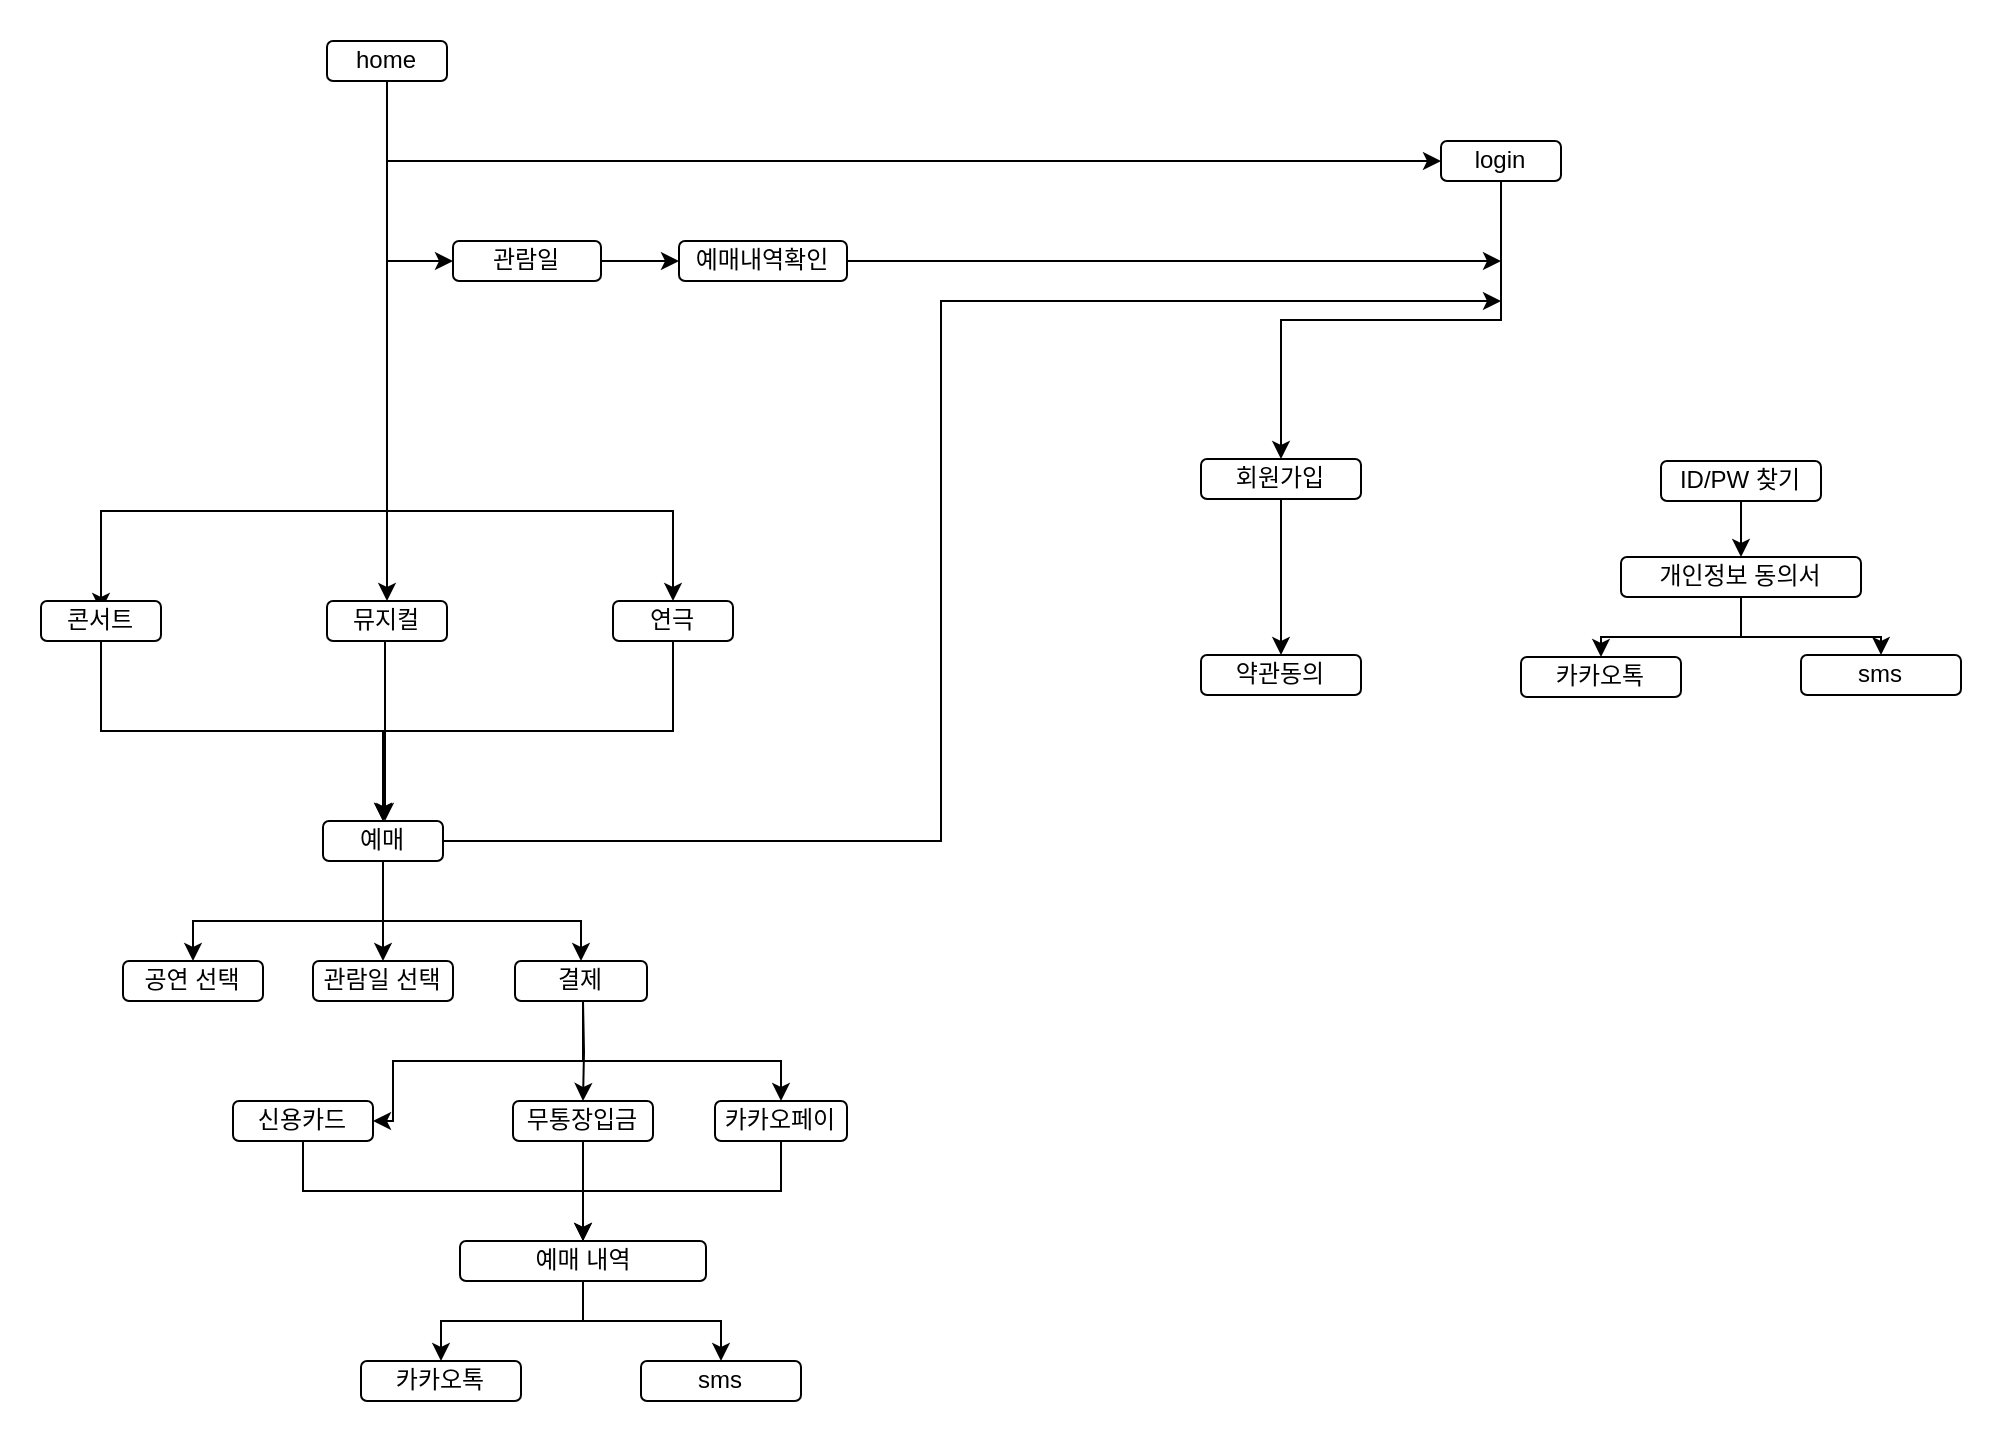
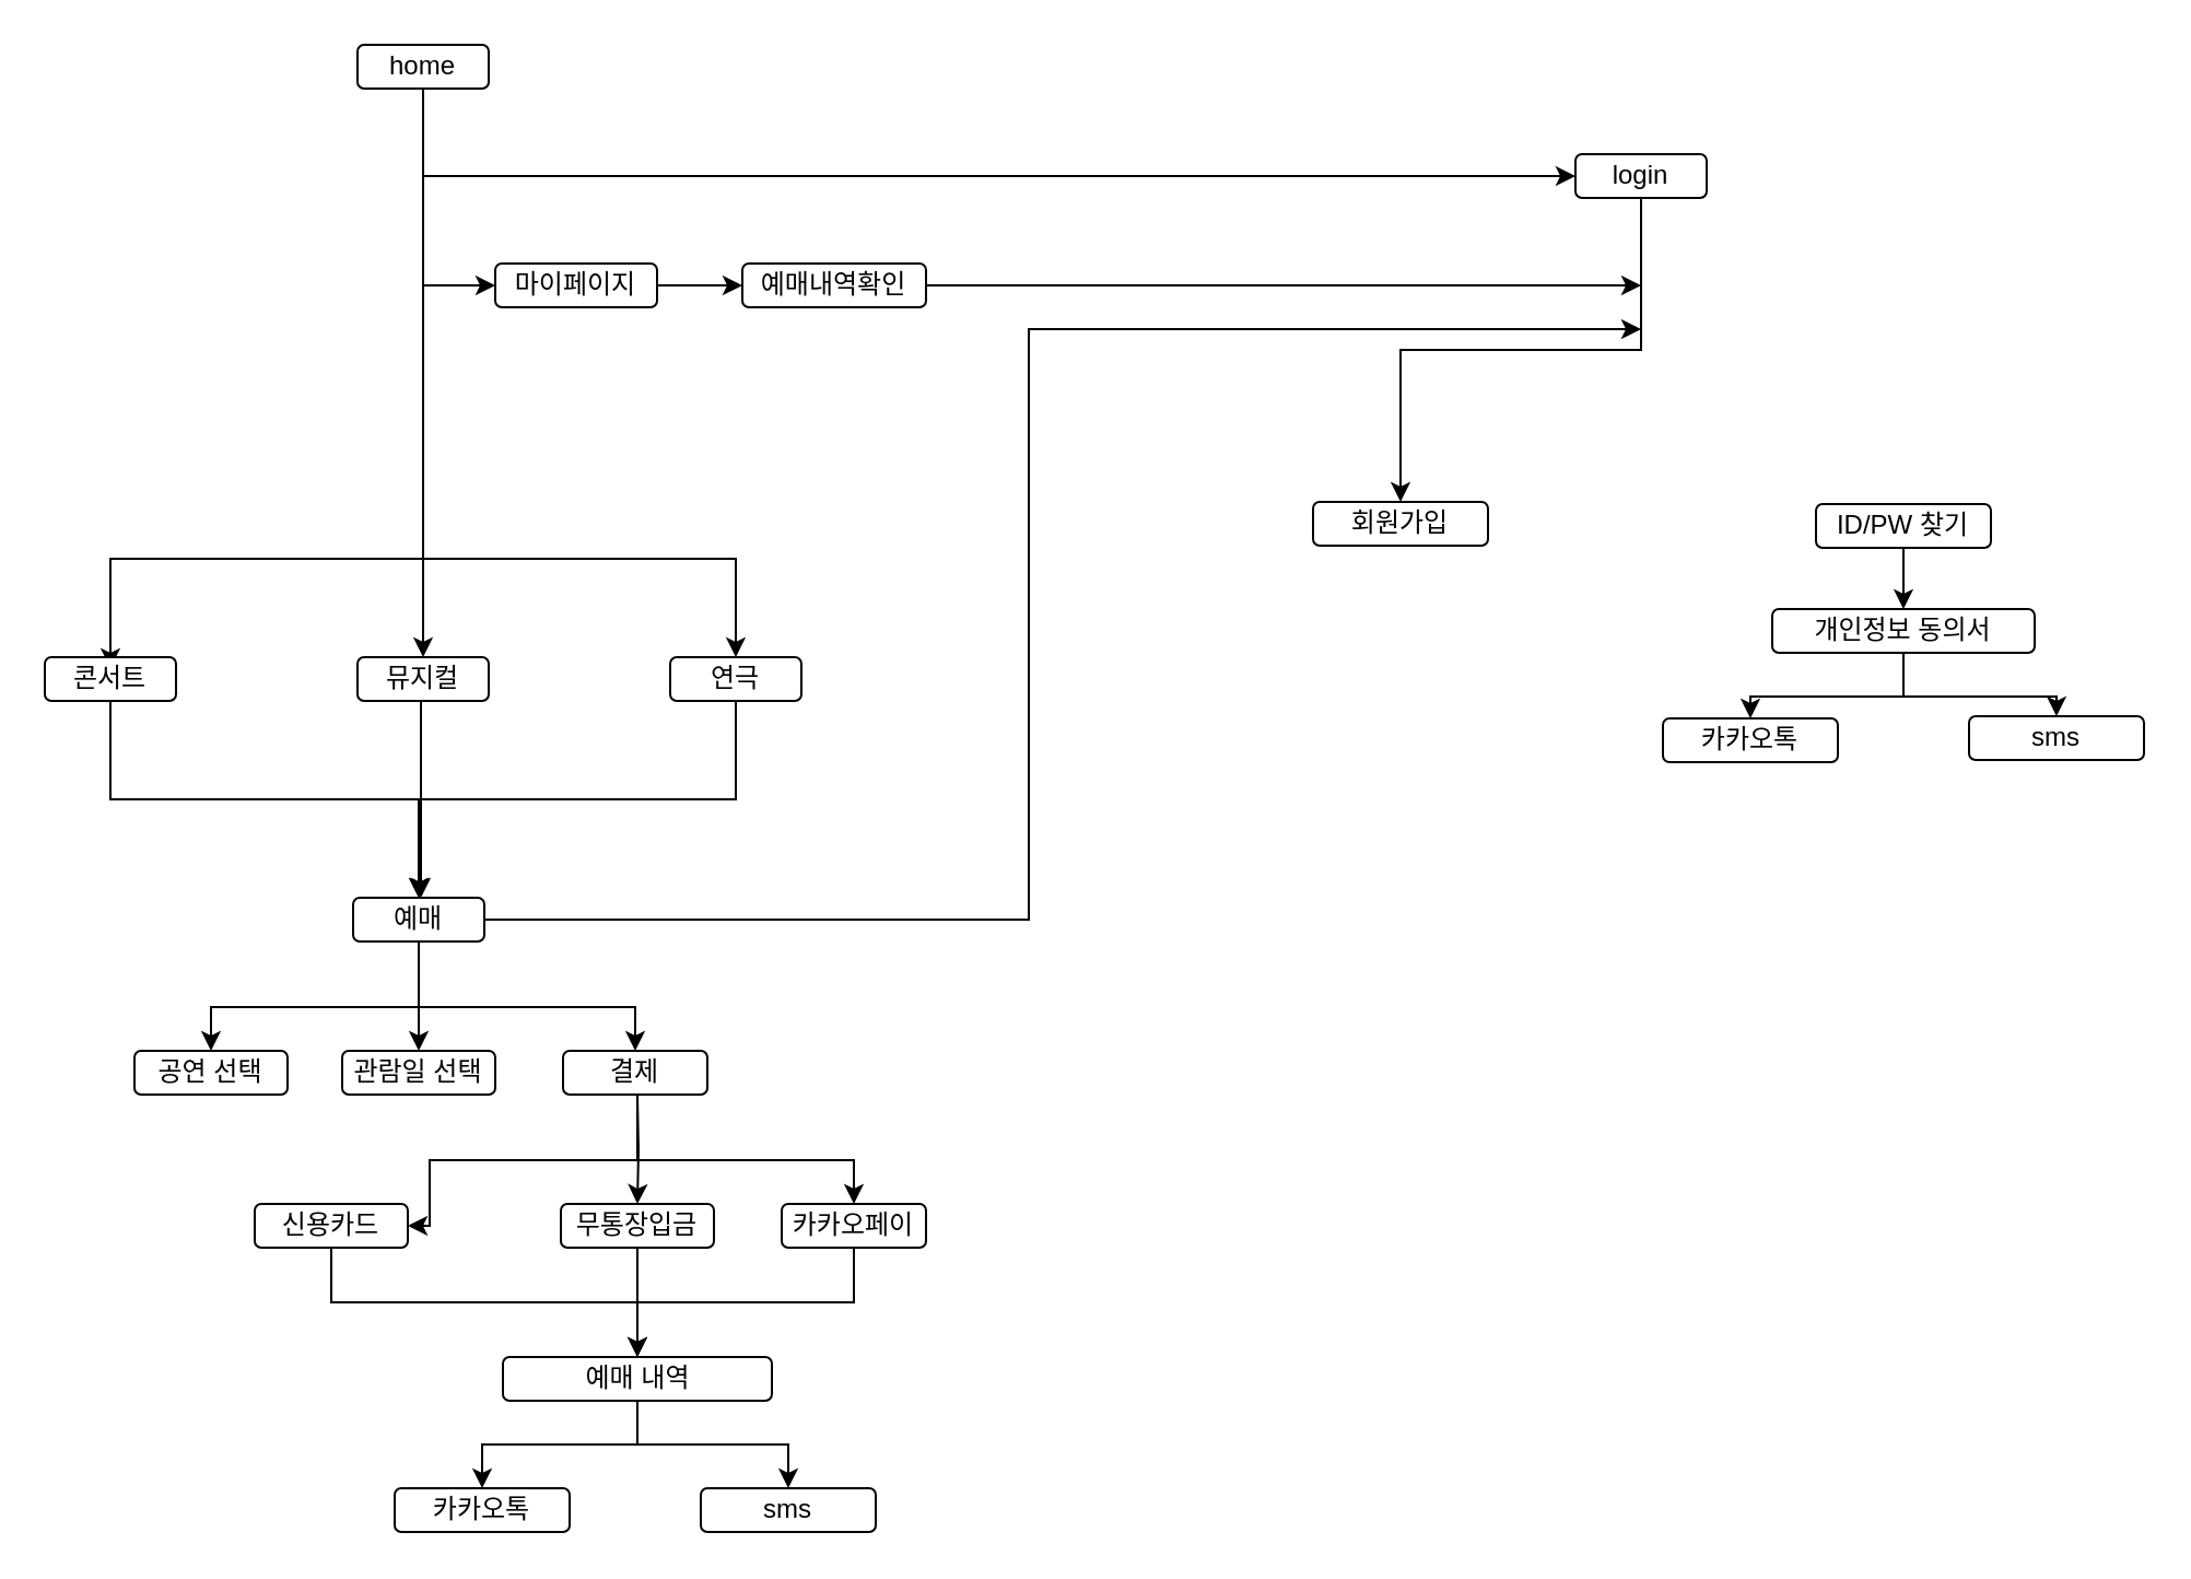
  <mxCell id="0" />
  <mxCell id="1" parent="0" />
  <mxCell id="2" style="edgeStyle=orthogonalEdgeStyle;rounded=0;orthogonalLoop=1;jettySize=auto;html=1;exitX=0.5;exitY=1;exitDx=0;exitDy=0;entryX=0;entryY=0.5;entryDx=0;entryDy=0;" parent="1" source="7" target="9" edge="1"><mxGeometry relative="1" as="geometry" /></mxCell>
  <mxCell id="3" style="edgeStyle=orthogonalEdgeStyle;rounded=0;orthogonalLoop=1;jettySize=auto;html=1;exitX=0.5;exitY=1;exitDx=0;exitDy=0;entryX=0.5;entryY=0;entryDx=0;entryDy=0;" parent="1" source="7" target="17" edge="1"><mxGeometry relative="1" as="geometry" /></mxCell>
  <mxCell id="4" style="edgeStyle=orthogonalEdgeStyle;rounded=0;orthogonalLoop=1;jettySize=auto;html=1;exitX=0.5;exitY=1;exitDx=0;exitDy=0;" parent="1" edge="1"><mxGeometry relative="1" as="geometry"><Array as="points"><mxPoint x="193" y="255" /><mxPoint x="50" y="255" /></Array><mxPoint x="193" y="45" as="sourcePoint" /><mxPoint x="50" y="305" as="targetPoint" /></mxGeometry></mxCell>
  <mxCell id="5" style="edgeStyle=orthogonalEdgeStyle;rounded=0;orthogonalLoop=1;jettySize=auto;html=1;" parent="1" edge="1"><mxGeometry relative="1" as="geometry"><mxPoint x="193" y="110" as="sourcePoint" /><mxPoint x="336" y="300" as="targetPoint" /><Array as="points"><mxPoint x="193" y="255" /><mxPoint x="336" y="255" /></Array></mxGeometry></mxCell>
  <mxCell id="6" style="edgeStyle=orthogonalEdgeStyle;rounded=0;orthogonalLoop=1;jettySize=auto;html=1;exitX=0.5;exitY=1;exitDx=0;exitDy=0;entryX=0;entryY=0.5;entryDx=0;entryDy=0;" edge="1" parent="1" source="7" target="49"><mxGeometry relative="1" as="geometry" /></mxCell>
  <mxCell id="7" value="home" style="rounded=1;whiteSpace=wrap;html=1;" parent="1" vertex="1"><mxGeometry x="163" y="20" width="60" height="20" as="geometry" /></mxCell>
  <mxCell id="8" style="edgeStyle=orthogonalEdgeStyle;rounded=0;orthogonalLoop=1;jettySize=auto;html=1;exitX=0.5;exitY=1;exitDx=0;exitDy=0;entryX=0.5;entryY=0;entryDx=0;entryDy=0;" edge="1" parent="1" source="9" target="11"><mxGeometry relative="1" as="geometry" /></mxCell>
  <mxCell id="9" value="login" style="rounded=1;whiteSpace=wrap;html=1;" parent="1" vertex="1"><mxGeometry x="720" y="70" width="60" height="20" as="geometry" /></mxCell>
- <mxCell id="10" style="edgeStyle=orthogonalEdgeStyle;rounded=0;orthogonalLoop=1;jettySize=auto;html=1;exitX=0.5;exitY=1;exitDx=0;exitDy=0;entryX=0.5;entryY=0;entryDx=0;entryDy=0;" edge="1" parent="1" source="11" target="29"><mxGeometry relative="1" as="geometry" /></mxCell>
  <mxCell id="11" value="회원가입" style="rounded=1;whiteSpace=wrap;html=1;" parent="1" vertex="1"><mxGeometry x="600" y="229" width="80" height="20" as="geometry" /></mxCell>
  <mxCell id="12" style="edgeStyle=orthogonalEdgeStyle;rounded=0;orthogonalLoop=1;jettySize=auto;html=1;exitX=0.5;exitY=1;exitDx=0;exitDy=0;entryX=0.5;entryY=0;entryDx=0;entryDy=0;" edge="1" parent="1" source="13" target="41"><mxGeometry relative="1" as="geometry" /></mxCell>
  <mxCell id="13" value="ID/PW 찾기" style="rounded=1;whiteSpace=wrap;html=1;" parent="1" vertex="1"><mxGeometry x="830" y="230" width="80" height="20" as="geometry" /></mxCell>
  <mxCell id="14" style="edgeStyle=orthogonalEdgeStyle;rounded=0;orthogonalLoop=1;jettySize=auto;html=1;exitX=0.5;exitY=1;exitDx=0;exitDy=0;" edge="1" parent="1" source="15" target="35"><mxGeometry relative="1" as="geometry" /></mxCell>
  <mxCell id="15" value="콘서트" style="rounded=1;whiteSpace=wrap;html=1;" parent="1" vertex="1"><mxGeometry x="20" y="300" width="60" height="20" as="geometry" /></mxCell>
  <mxCell id="16" style="edgeStyle=orthogonalEdgeStyle;rounded=0;orthogonalLoop=1;jettySize=auto;html=1;exitX=0.5;exitY=1;exitDx=0;exitDy=0;" edge="1" parent="1"><mxGeometry relative="1" as="geometry"><mxPoint x="192" y="410" as="targetPoint" /><mxPoint x="192" y="320" as="sourcePoint" /></mxGeometry></mxCell>
  <mxCell id="17" value="뮤지컬" style="rounded=1;whiteSpace=wrap;html=1;" parent="1" vertex="1"><mxGeometry x="163" y="300" width="60" height="20" as="geometry" /></mxCell>
  <mxCell id="18" style="edgeStyle=orthogonalEdgeStyle;rounded=0;orthogonalLoop=1;jettySize=auto;html=1;exitX=0.5;exitY=1;exitDx=0;exitDy=0;entryX=0.5;entryY=0;entryDx=0;entryDy=0;" edge="1" parent="1" source="19" target="35"><mxGeometry relative="1" as="geometry" /></mxCell>
  <mxCell id="19" value="연극" style="rounded=1;whiteSpace=wrap;html=1;" parent="1" vertex="1"><mxGeometry x="306" y="300" width="60" height="20" as="geometry" /></mxCell>
  <mxCell id="20" style="edgeStyle=orthogonalEdgeStyle;rounded=0;orthogonalLoop=1;jettySize=auto;html=1;exitX=0.5;exitY=1;exitDx=0;exitDy=0;" parent="1" target="24" edge="1"><mxGeometry relative="1" as="geometry"><Array as="points"><mxPoint x="291" y="530" /><mxPoint x="196" y="530" /></Array><mxPoint x="291" y="500" as="sourcePoint" /></mxGeometry></mxCell>
  <mxCell id="21" style="edgeStyle=orthogonalEdgeStyle;rounded=0;orthogonalLoop=1;jettySize=auto;html=1;exitX=0.5;exitY=1;exitDx=0;exitDy=0;entryX=0.5;entryY=0;entryDx=0;entryDy=0;" parent="1" target="28" edge="1"><mxGeometry relative="1" as="geometry"><Array as="points"><mxPoint x="291" y="530" /><mxPoint x="390" y="530" /></Array><mxPoint x="291" y="500" as="sourcePoint" /></mxGeometry></mxCell>
  <mxCell id="22" style="edgeStyle=orthogonalEdgeStyle;rounded=0;orthogonalLoop=1;jettySize=auto;html=1;exitX=0.5;exitY=1;exitDx=0;exitDy=0;" parent="1" target="26" edge="1"><mxGeometry relative="1" as="geometry"><mxPoint x="291" y="500" as="sourcePoint" /></mxGeometry></mxCell>
  <mxCell id="23" style="edgeStyle=orthogonalEdgeStyle;rounded=0;orthogonalLoop=1;jettySize=auto;html=1;exitX=0.5;exitY=1;exitDx=0;exitDy=0;entryX=0.5;entryY=0;entryDx=0;entryDy=0;" edge="1" parent="1" source="24" target="45"><mxGeometry relative="1" as="geometry" /></mxCell>
  <mxCell id="24" value="신용카드" style="rounded=1;whiteSpace=wrap;html=1;" parent="1" vertex="1"><mxGeometry x="116" y="550" width="70" height="20" as="geometry" /></mxCell>
  <mxCell id="25" style="edgeStyle=orthogonalEdgeStyle;rounded=0;orthogonalLoop=1;jettySize=auto;html=1;exitX=0.5;exitY=1;exitDx=0;exitDy=0;entryX=0.5;entryY=0;entryDx=0;entryDy=0;" edge="1" parent="1" source="26" target="45"><mxGeometry relative="1" as="geometry" /></mxCell>
  <mxCell id="26" value="무통장입금" style="rounded=1;whiteSpace=wrap;html=1;" parent="1" vertex="1"><mxGeometry x="256" y="550" width="70" height="20" as="geometry" /></mxCell>
  <mxCell id="27" style="edgeStyle=orthogonalEdgeStyle;rounded=0;orthogonalLoop=1;jettySize=auto;html=1;exitX=0.5;exitY=1;exitDx=0;exitDy=0;entryX=0.5;entryY=0;entryDx=0;entryDy=0;endArrow=none;" edge="1" parent="1" source="28" target="45"><mxGeometry relative="1" as="geometry" /></mxCell>
  <mxCell id="28" value="카카오페이" style="rounded=1;whiteSpace=wrap;html=1;" parent="1" vertex="1"><mxGeometry x="357" y="550" width="66" height="20" as="geometry" /></mxCell>
- <mxCell id="29" value="약관동의" style="rounded=1;whiteSpace=wrap;html=1;" parent="1" vertex="1"><mxGeometry x="600" y="327" width="80" height="20" as="geometry" /></mxCell>
  <mxCell id="30" value="카카오톡" style="rounded=1;whiteSpace=wrap;html=1;" vertex="1" parent="1"><mxGeometry x="760" y="328" width="80" height="20" as="geometry" /></mxCell>
  <mxCell id="31" value="sms" style="rounded=1;whiteSpace=wrap;html=1;" vertex="1" parent="1"><mxGeometry x="900" y="327" width="80" height="20" as="geometry" /></mxCell>
  <mxCell id="32" style="edgeStyle=orthogonalEdgeStyle;rounded=0;orthogonalLoop=1;jettySize=auto;html=1;exitX=0.5;exitY=1;exitDx=0;exitDy=0;" edge="1" parent="1" source="35" target="36"><mxGeometry relative="1" as="geometry"><Array as="points"><mxPoint x="191" y="460" /><mxPoint x="96" y="460" /></Array></mxGeometry></mxCell>
  <mxCell id="33" style="edgeStyle=orthogonalEdgeStyle;rounded=0;orthogonalLoop=1;jettySize=auto;html=1;exitX=0.5;exitY=1;exitDx=0;exitDy=0;entryX=0.5;entryY=0;entryDx=0;entryDy=0;" edge="1" parent="1" source="35" target="38"><mxGeometry relative="1" as="geometry"><Array as="points"><mxPoint x="191" y="460" /><mxPoint x="290" y="460" /></Array></mxGeometry></mxCell>
  <mxCell id="34" style="edgeStyle=orthogonalEdgeStyle;rounded=0;orthogonalLoop=1;jettySize=auto;html=1;exitX=0.5;exitY=1;exitDx=0;exitDy=0;" edge="1" parent="1" source="35" target="37"><mxGeometry relative="1" as="geometry" /></mxCell>
  <mxCell id="35" value="예매" style="rounded=1;whiteSpace=wrap;html=1;" vertex="1" parent="1"><mxGeometry x="161" y="410" width="60" height="20" as="geometry" /></mxCell>
  <mxCell id="36" value="공연 선택" style="rounded=1;whiteSpace=wrap;html=1;" vertex="1" parent="1"><mxGeometry x="61" y="480" width="70" height="20" as="geometry" /></mxCell>
  <mxCell id="37" value="관람일 선택" style="rounded=1;whiteSpace=wrap;html=1;" vertex="1" parent="1"><mxGeometry x="156" y="480" width="70" height="20" as="geometry" /></mxCell>
  <mxCell id="38" value="결제" style="rounded=1;whiteSpace=wrap;html=1;" vertex="1" parent="1"><mxGeometry x="257" y="480" width="66" height="20" as="geometry" /></mxCell>
  <mxCell id="39" style="edgeStyle=orthogonalEdgeStyle;rounded=0;orthogonalLoop=1;jettySize=auto;html=1;exitX=0.5;exitY=1;exitDx=0;exitDy=0;entryX=0.5;entryY=0;entryDx=0;entryDy=0;" edge="1" parent="1" source="41" target="31"><mxGeometry relative="1" as="geometry" /></mxCell>
  <mxCell id="40" style="edgeStyle=orthogonalEdgeStyle;rounded=0;orthogonalLoop=1;jettySize=auto;html=1;exitX=0.5;exitY=1;exitDx=0;exitDy=0;entryX=0.5;entryY=0;entryDx=0;entryDy=0;" edge="1" parent="1" source="41" target="30"><mxGeometry relative="1" as="geometry" /></mxCell>
  <mxCell id="41" value="개인정보 동의서" style="rounded=1;whiteSpace=wrap;html=1;" vertex="1" parent="1"><mxGeometry x="810" y="278" width="120" height="20" as="geometry" /></mxCell>
  <mxCell id="42" value="" style="endArrow=classic;html=1;rounded=0;" edge="1" parent="1"><mxGeometry width="50" height="50" relative="1" as="geometry"><mxPoint x="221" y="420" as="sourcePoint" /><mxPoint x="750" y="150" as="targetPoint" /><Array as="points"><mxPoint x="470" y="420" /><mxPoint x="470" y="150" /></Array></mxGeometry></mxCell>
  <mxCell id="43" style="edgeStyle=orthogonalEdgeStyle;rounded=0;orthogonalLoop=1;jettySize=auto;html=1;exitX=0.5;exitY=1;exitDx=0;exitDy=0;entryX=0.5;entryY=0;entryDx=0;entryDy=0;" edge="1" parent="1" source="45" target="46"><mxGeometry relative="1" as="geometry" /></mxCell>
  <mxCell id="44" style="edgeStyle=orthogonalEdgeStyle;rounded=0;orthogonalLoop=1;jettySize=auto;html=1;exitX=0.5;exitY=1;exitDx=0;exitDy=0;entryX=0.5;entryY=0;entryDx=0;entryDy=0;" edge="1" parent="1" source="45" target="47"><mxGeometry relative="1" as="geometry" /></mxCell>
  <mxCell id="45" value="예매 내역" style="rounded=1;whiteSpace=wrap;html=1;" vertex="1" parent="1"><mxGeometry x="229.5" y="620" width="123" height="20" as="geometry" /></mxCell>
  <mxCell id="46" value="카카오톡" style="rounded=1;whiteSpace=wrap;html=1;" vertex="1" parent="1"><mxGeometry x="180" y="680" width="80" height="20" as="geometry" /></mxCell>
  <mxCell id="47" value="sms" style="rounded=1;whiteSpace=wrap;html=1;" vertex="1" parent="1"><mxGeometry x="320" y="680" width="80" height="20" as="geometry" /></mxCell>
  <mxCell id="48" value="" style="edgeStyle=orthogonalEdgeStyle;rounded=0;orthogonalLoop=1;jettySize=auto;html=1;" edge="1" parent="1" source="49" target="51"><mxGeometry relative="1" as="geometry" /></mxCell>
- <mxCell id="49" value="관람일" style="rounded=1;whiteSpace=wrap;html=1;" vertex="1" parent="1"><mxGeometry x="226" y="120" width="74" height="20" as="geometry" /></mxCell>
+ <mxCell id="49" value="마이페이지" style="rounded=1;whiteSpace=wrap;html=1;" vertex="1" parent="1"><mxGeometry x="226" y="120" width="74" height="20" as="geometry" /></mxCell>
  <mxCell id="50" style="edgeStyle=orthogonalEdgeStyle;rounded=0;orthogonalLoop=1;jettySize=auto;html=1;exitX=1;exitY=0.5;exitDx=0;exitDy=0;" edge="1" parent="1" source="51"><mxGeometry relative="1" as="geometry"><mxPoint x="750" y="130" as="targetPoint" /></mxGeometry></mxCell>
  <mxCell id="51" value="예매내역확인" style="rounded=1;whiteSpace=wrap;html=1;" vertex="1" parent="1"><mxGeometry x="339" y="120" width="84" height="20" as="geometry" /></mxCell>
